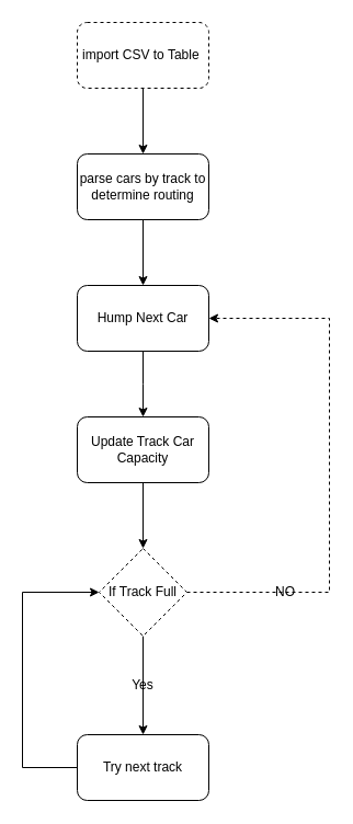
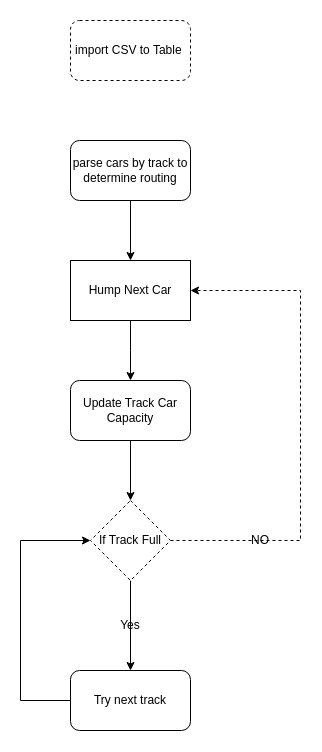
  <mxCell id="0" />
  <mxCell id="1" parent="0" />
- <mxCell id="2" style="edgeStyle=orthogonalEdgeStyle;rounded=0;orthogonalLoop=1;jettySize=auto;html=1;" parent="1" source="3" target="5" edge="1"><mxGeometry relative="1" as="geometry" /></mxCell>
  <mxCell id="3" value="import CSV to Table&amp;nbsp;" style="rounded=1;whiteSpace=wrap;html=1;dashed=1;" parent="1" vertex="1"><mxGeometry x="70" y="20" width="120" height="60" as="geometry" /></mxCell>
  <mxCell id="4" style="edgeStyle=orthogonalEdgeStyle;rounded=0;orthogonalLoop=1;jettySize=auto;html=1;entryX=0.5;entryY=0;entryDx=0;entryDy=0;" parent="1" source="5" target="7" edge="1"><mxGeometry relative="1" as="geometry" /></mxCell>
  <mxCell id="5" value="parse cars by track to determine routing" style="rounded=1;whiteSpace=wrap;html=1;" parent="1" vertex="1"><mxGeometry x="70" y="140" width="120" height="60" as="geometry" /></mxCell>
  <mxCell id="6" style="edgeStyle=orthogonalEdgeStyle;rounded=0;orthogonalLoop=1;jettySize=auto;html=1;entryX=0.5;entryY=0;entryDx=0;entryDy=0;" parent="1" source="7" edge="1"><mxGeometry relative="1" as="geometry"><mxPoint x="130" y="380" as="targetPoint" /></mxGeometry></mxCell>
- <mxCell id="7" value="Hump Next Car" style="rounded=1;whiteSpace=wrap;html=1;" parent="1" vertex="1"><mxGeometry x="70" y="260" width="120" height="60" as="geometry" /></mxCell>
+ <mxCell id="7" value="Hump Next Car" style="whiteSpace=wrap;html=1;rounded=0;" parent="1" vertex="1"><mxGeometry x="70" y="260" width="120" height="60" as="geometry" /></mxCell>
  <mxCell id="8" style="edgeStyle=orthogonalEdgeStyle;rounded=0;orthogonalLoop=1;jettySize=auto;html=1;" parent="1" source="9" target="12" edge="1"><mxGeometry relative="1" as="geometry" /></mxCell>
  <mxCell id="9" value="Update Track Car Capacity" style="rounded=1;whiteSpace=wrap;html=1;" parent="1" vertex="1"><mxGeometry x="70" y="380" width="120" height="60" as="geometry" /></mxCell>
  <mxCell id="10" style="edgeStyle=orthogonalEdgeStyle;rounded=0;orthogonalLoop=1;jettySize=auto;html=1;entryX=1;entryY=0.5;entryDx=0;entryDy=0;exitX=1;exitY=0.5;exitDx=0;exitDy=0;dashed=1;" parent="1" source="12" target="7" edge="1"><mxGeometry relative="1" as="geometry"><Array as="points"><mxPoint x="300" y="540" /><mxPoint x="300" y="290" /></Array></mxGeometry></mxCell>
  <mxCell id="11" style="edgeStyle=orthogonalEdgeStyle;rounded=0;orthogonalLoop=1;jettySize=auto;html=1;exitX=0.5;exitY=1;exitDx=0;exitDy=0;" parent="1" source="12" target="15" edge="1"><mxGeometry relative="1" as="geometry" /></mxCell>
  <mxCell id="12" value="If Track Full" style="rhombus;whiteSpace=wrap;html=1;dashed=1;" parent="1" vertex="1"><mxGeometry x="90" y="500" width="80" height="80" as="geometry" /></mxCell>
  <mxCell id="13" value="NO&lt;br&gt;" style="text;html=1;strokeColor=none;fillColor=none;align=center;verticalAlign=middle;whiteSpace=wrap;rounded=0;" parent="1" vertex="1"><mxGeometry x="230" y="525" width="60" height="30" as="geometry" /></mxCell>
  <mxCell id="14" style="edgeStyle=orthogonalEdgeStyle;rounded=0;orthogonalLoop=1;jettySize=auto;html=1;entryX=0;entryY=0.5;entryDx=0;entryDy=0;exitX=0;exitY=0.5;exitDx=0;exitDy=0;" parent="1" source="15" target="12" edge="1"><mxGeometry relative="1" as="geometry"><Array as="points"><mxPoint x="20" y="700" /><mxPoint x="20" y="540" /></Array></mxGeometry></mxCell>
  <mxCell id="15" value="Try next track" style="rounded=1;whiteSpace=wrap;html=1;" parent="1" vertex="1"><mxGeometry x="70" y="670" width="120" height="60" as="geometry" /></mxCell>
  <mxCell id="16" value="Yes" style="text;html=1;strokeColor=none;fillColor=none;align=center;verticalAlign=middle;whiteSpace=wrap;rounded=0;" parent="1" vertex="1"><mxGeometry x="100" y="610" width="60" height="30" as="geometry" /></mxCell>
